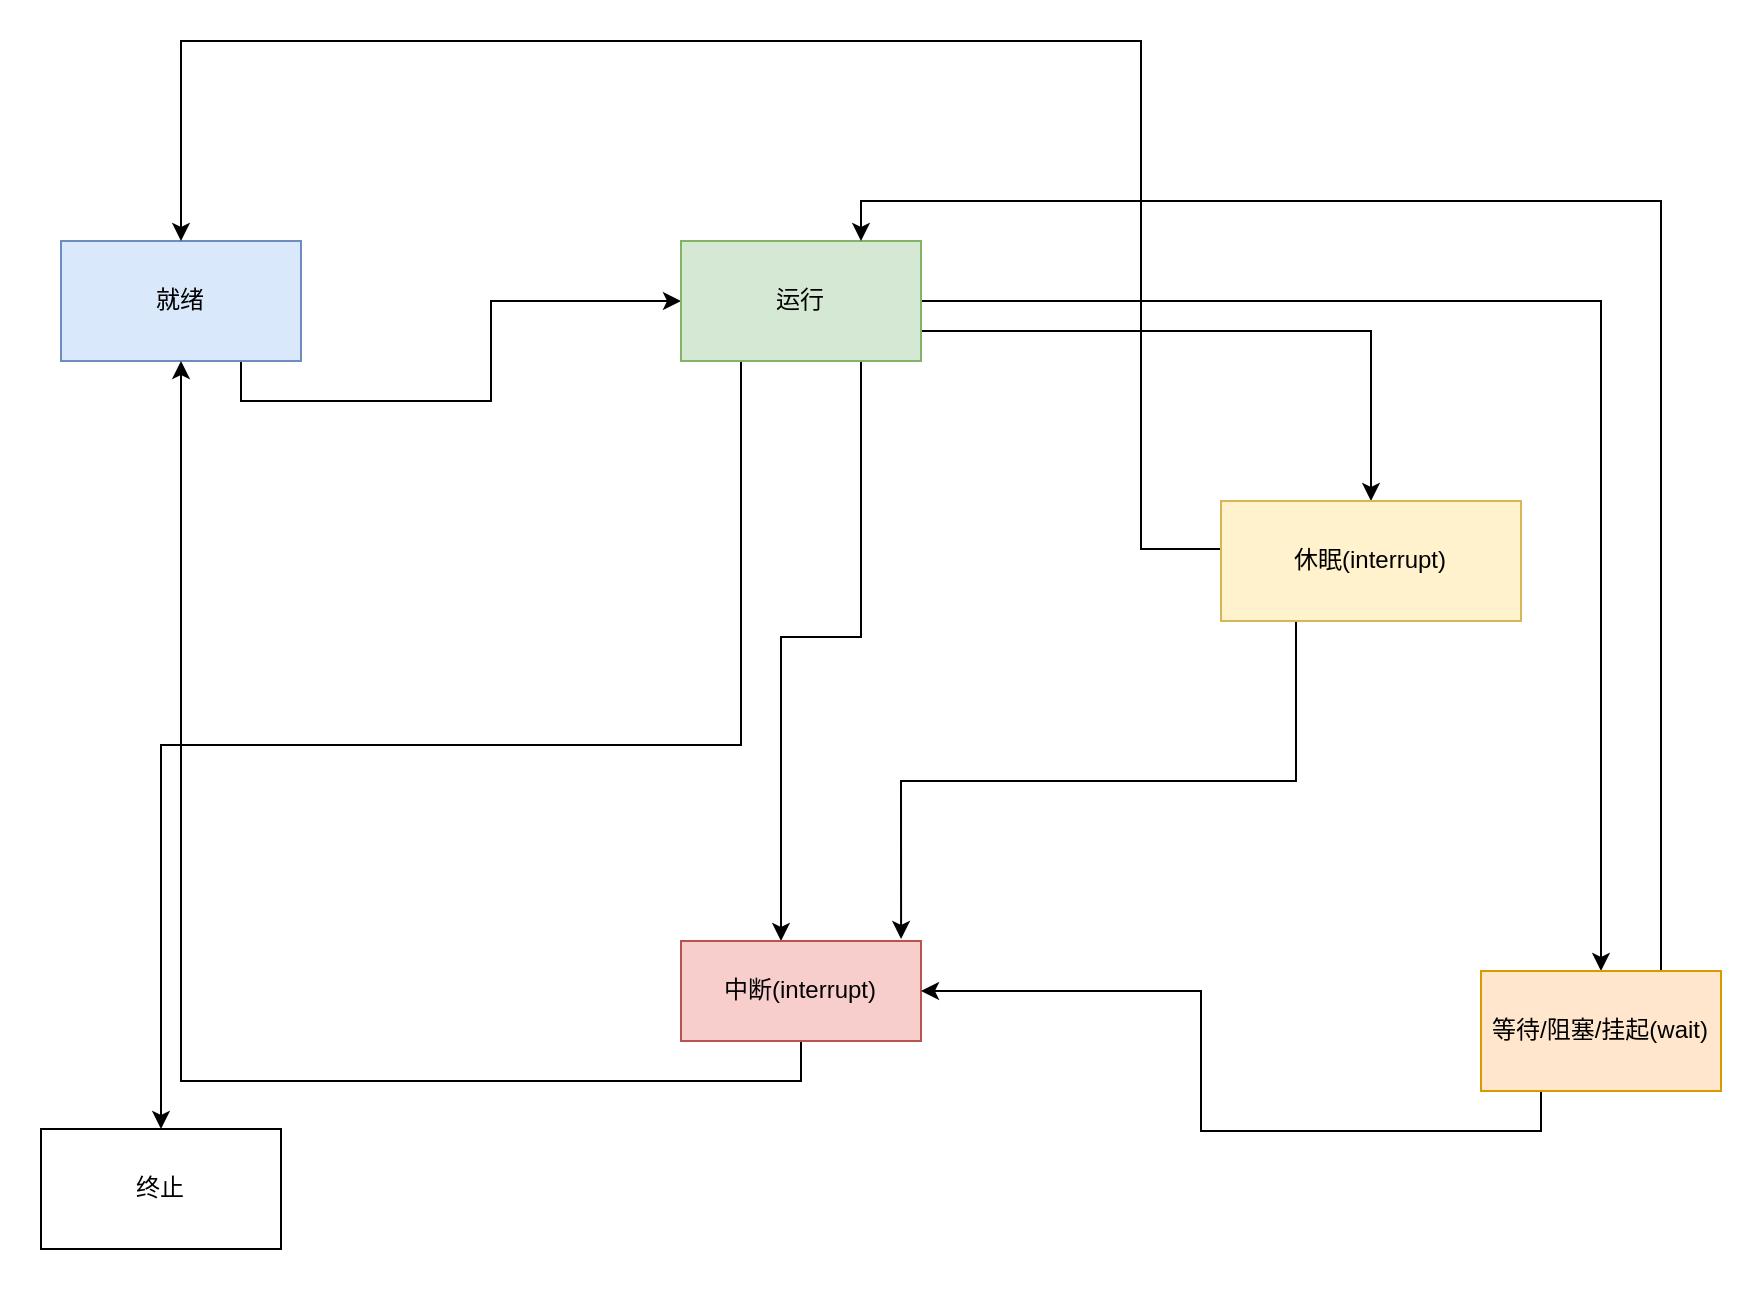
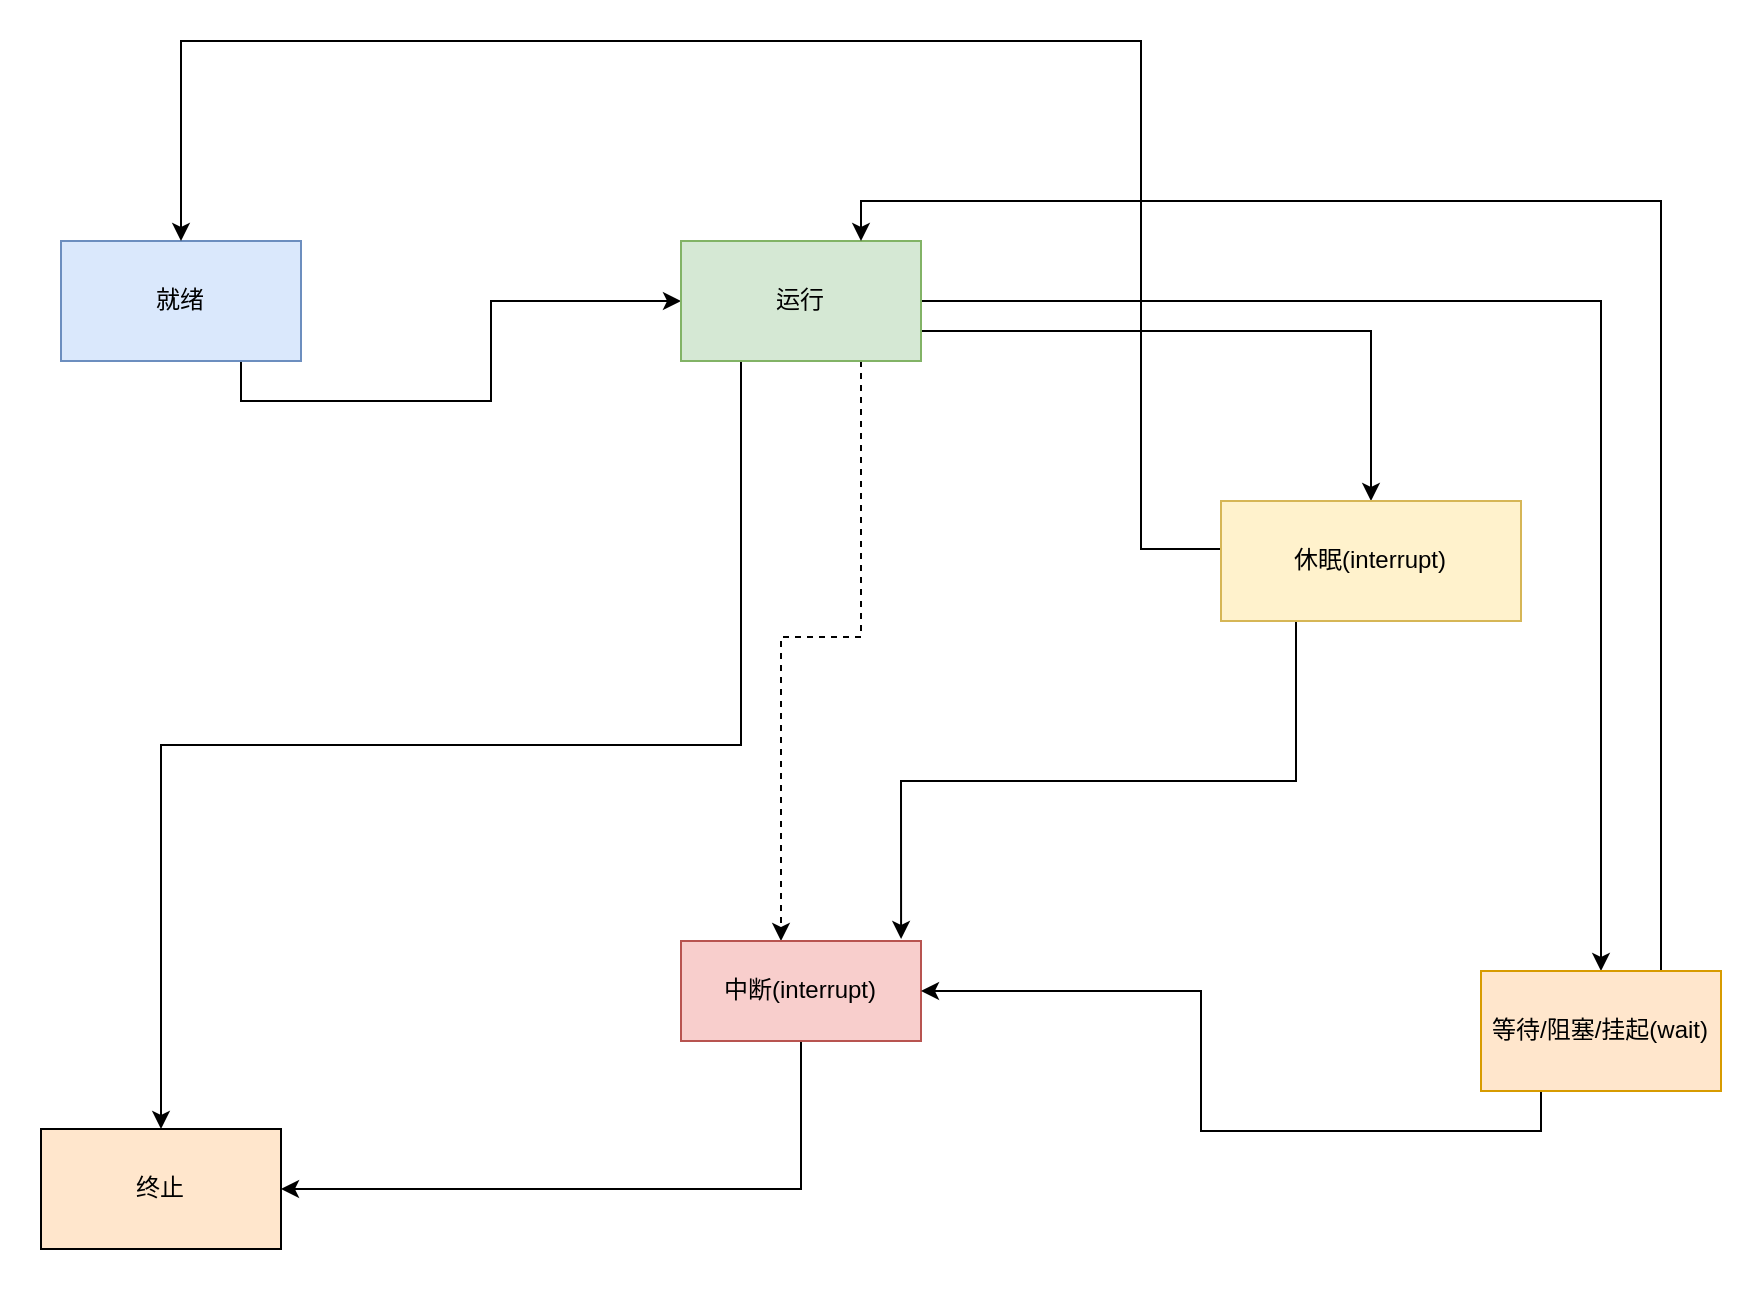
  <mxCell id="0" />
  <mxCell id="1" parent="0" />
  <mxCell id="2" style="edgeStyle=orthogonalEdgeStyle;rounded=0;orthogonalLoop=1;jettySize=auto;html=1;exitX=0.75;exitY=1;exitDx=0;exitDy=0;" parent="1" source="3" target="8" edge="1"><mxGeometry relative="1" as="geometry" /></mxCell>
  <mxCell id="3" value="就绪" style="rounded=0;whiteSpace=wrap;html=1;fillColor=#dae8fc;strokeColor=#6c8ebf;" parent="1" vertex="1"><mxGeometry x="30" y="120" width="120" height="60" as="geometry" /></mxCell>
  <mxCell id="4" style="edgeStyle=orthogonalEdgeStyle;rounded=0;orthogonalLoop=1;jettySize=auto;html=1;exitX=0.25;exitY=1;exitDx=0;exitDy=0;" parent="1" source="8" target="9" edge="1"><mxGeometry relative="1" as="geometry" /></mxCell>
  <mxCell id="5" style="edgeStyle=orthogonalEdgeStyle;rounded=0;orthogonalLoop=1;jettySize=auto;html=1;exitX=1;exitY=0.75;exitDx=0;exitDy=0;" parent="1" source="8" target="14" edge="1"><mxGeometry relative="1" as="geometry" /></mxCell>
- <mxCell id="6" style="edgeStyle=orthogonalEdgeStyle;rounded=0;orthogonalLoop=1;jettySize=auto;html=1;exitX=0.75;exitY=1;exitDx=0;exitDy=0;" edge="1" parent="1" source="8" target="11"><mxGeometry relative="1" as="geometry"><Array as="points"><mxPoint x="430" y="318" /><mxPoint x="390" y="318" /></Array></mxGeometry></mxCell>
+ <mxCell id="6" style="edgeStyle=orthogonalEdgeStyle;rounded=0;orthogonalLoop=1;jettySize=auto;html=1;exitX=0.75;exitY=1;exitDx=0;exitDy=0;dashed=1;" edge="1" parent="1" source="8" target="11"><mxGeometry relative="1" as="geometry"><Array as="points"><mxPoint x="430" y="318" /><mxPoint x="390" y="318" /></Array></mxGeometry></mxCell>
  <mxCell id="7" style="edgeStyle=orthogonalEdgeStyle;rounded=0;orthogonalLoop=1;jettySize=auto;html=1;exitX=1;exitY=0.5;exitDx=0;exitDy=0;" edge="1" parent="1" source="8" target="17"><mxGeometry relative="1" as="geometry" /></mxCell>
  <mxCell id="8" value="运行" style="rounded=0;whiteSpace=wrap;html=1;fillColor=#d5e8d4;strokeColor=#82b366;" parent="1" vertex="1"><mxGeometry x="340" y="120" width="120" height="60" as="geometry" /></mxCell>
- <mxCell id="9" value="终止" style="rounded=0;whiteSpace=wrap;html=1;" parent="1" vertex="1"><mxGeometry x="20" y="564" width="120" height="60" as="geometry" /></mxCell>
- <mxCell id="10" style="edgeStyle=orthogonalEdgeStyle;rounded=0;orthogonalLoop=1;jettySize=auto;html=1;exitX=0.5;exitY=1;exitDx=0;exitDy=0;" edge="1" parent="1" source="11" target="3"><mxGeometry relative="1" as="geometry" /></mxCell>
+ <mxCell id="9" value="终止" style="rounded=0;whiteSpace=wrap;html=1;fillColor=#ffe6cc;" parent="1" vertex="1"><mxGeometry x="20" y="564" width="120" height="60" as="geometry" /></mxCell>
+ <mxCell id="10" style="edgeStyle=orthogonalEdgeStyle;rounded=0;orthogonalLoop=1;jettySize=auto;html=1;exitX=0.5;exitY=1;exitDx=0;exitDy=0;entryX=1;entryY=0.5;entryDx=0;entryDy=0;" edge="1" parent="1" source="11" target="9"><mxGeometry relative="1" as="geometry" /></mxCell>
  <mxCell id="11" value="中断(interrupt)&lt;br&gt;" style="rounded=0;whiteSpace=wrap;html=1;fillColor=#f8cecc;strokeColor=#b85450;" parent="1" vertex="1"><mxGeometry x="340" y="470" width="120" height="50" as="geometry" /></mxCell>
  <mxCell id="12" style="edgeStyle=orthogonalEdgeStyle;rounded=0;orthogonalLoop=1;jettySize=auto;html=1;exitX=0.008;exitY=0.4;exitDx=0;exitDy=0;exitPerimeter=0;" parent="1" source="14" target="3" edge="1"><mxGeometry relative="1" as="geometry"><Array as="points"><mxPoint x="570" y="274" /><mxPoint x="570" y="20" /><mxPoint x="90" y="20" /></Array><mxPoint x="670" y="230" as="sourcePoint" /></mxGeometry></mxCell>
  <mxCell id="13" style="edgeStyle=orthogonalEdgeStyle;rounded=0;orthogonalLoop=1;jettySize=auto;html=1;exitX=0.25;exitY=1;exitDx=0;exitDy=0;entryX=0.917;entryY=-0.02;entryDx=0;entryDy=0;entryPerimeter=0;" edge="1" parent="1" source="14" target="11"><mxGeometry relative="1" as="geometry" /></mxCell>
  <mxCell id="14" value="休眠(interrupt)" style="rounded=0;whiteSpace=wrap;html=1;fillColor=#fff2cc;strokeColor=#d6b656;" parent="1" vertex="1"><mxGeometry x="610" y="250" width="150" height="60" as="geometry" /></mxCell>
  <mxCell id="15" style="edgeStyle=orthogonalEdgeStyle;rounded=0;orthogonalLoop=1;jettySize=auto;html=1;exitX=0.25;exitY=1;exitDx=0;exitDy=0;entryX=1;entryY=0.5;entryDx=0;entryDy=0;" edge="1" parent="1" source="17" target="11"><mxGeometry relative="1" as="geometry" /></mxCell>
  <mxCell id="16" style="edgeStyle=orthogonalEdgeStyle;rounded=0;orthogonalLoop=1;jettySize=auto;html=1;exitX=0.75;exitY=0;exitDx=0;exitDy=0;entryX=0.75;entryY=0;entryDx=0;entryDy=0;" edge="1" parent="1" source="17" target="8"><mxGeometry relative="1" as="geometry" /></mxCell>
  <mxCell id="17" value="等待/阻塞/挂起(wait)" style="rounded=0;whiteSpace=wrap;html=1;fillColor=#ffe6cc;strokeColor=#d79b00;" vertex="1" parent="1"><mxGeometry x="740" y="485" width="120" height="60" as="geometry" /></mxCell>
